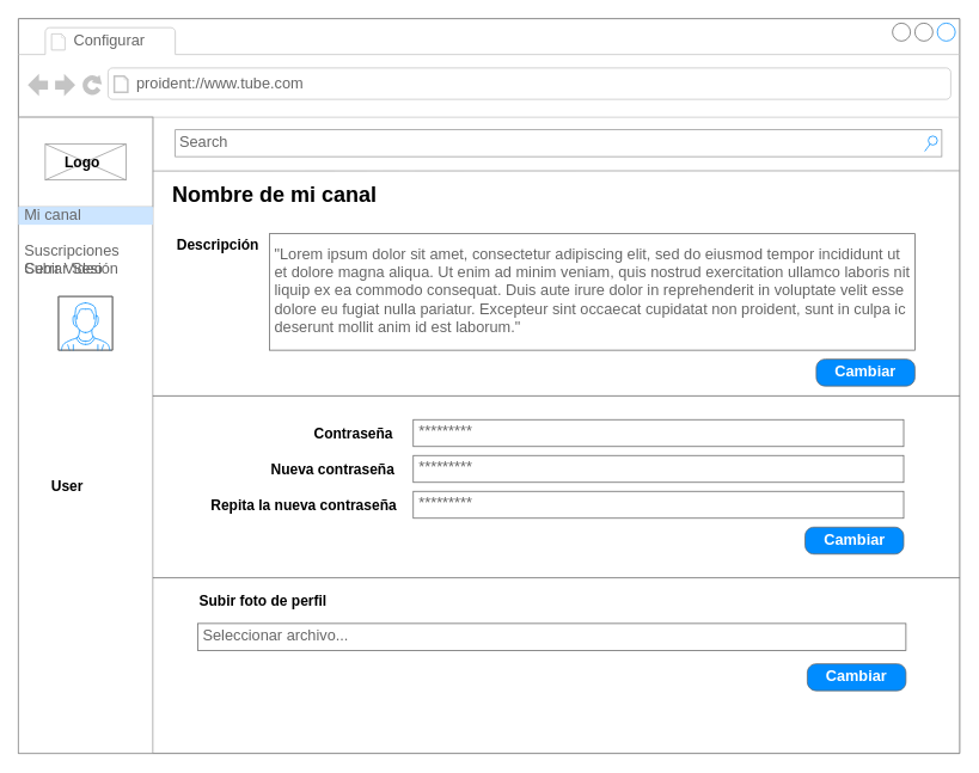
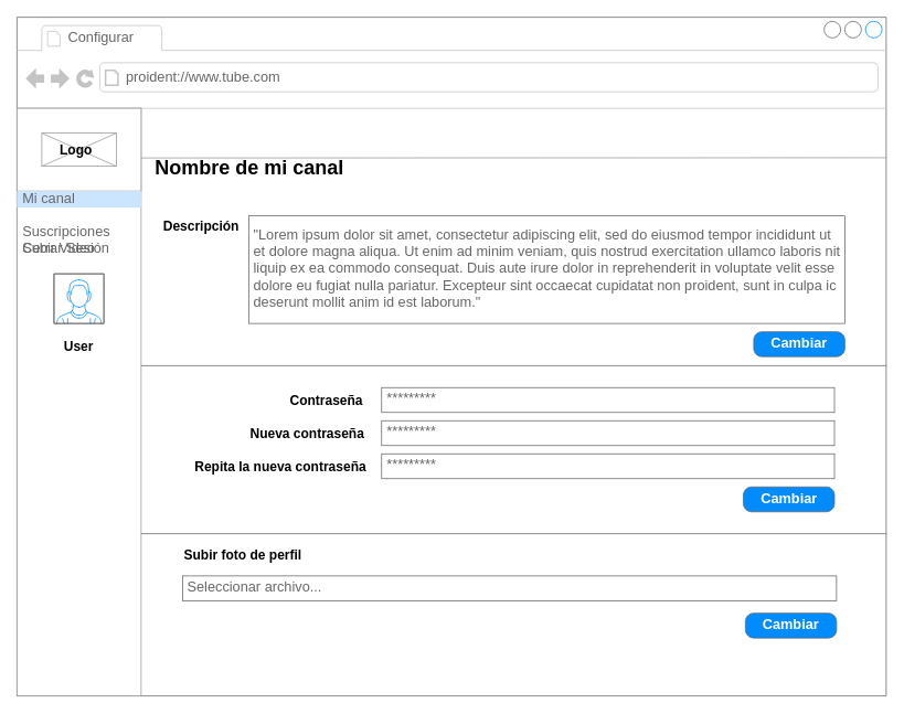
  <mxCell id="0" />
  <mxCell id="1" parent="0" />
  <mxCell id="2" value="" style="strokeWidth=1;shadow=0;dashed=0;align=center;html=1;shape=mxgraph.mockup.containers.browserWindow;rSize=0;fillColor=#ffffff;strokeColor=#666666;mainText=,;recursiveResize=0;rounded=0;labelBackgroundColor=none;fontFamily=Verdana;fontSize=12;fontColor=#000000;" parent="1" vertex="1"><mxGeometry width="1050" height="820" as="geometry" x="20" y="20" /></mxCell>
  <mxCell id="3" value="Configurar" style="strokeWidth=1;shadow=0;dashed=0;align=center;html=1;shape=mxgraph.mockup.containers.anchor;fontSize=17;fontColor=#666666;align=left;" parent="2" vertex="1"><mxGeometry x="60" y="12" width="110" height="26" as="geometry" /></mxCell>
  <mxCell id="4" value="proident://www.tube.com" style="strokeWidth=1;shadow=0;dashed=0;align=center;html=1;shape=mxgraph.mockup.containers.anchor;rSize=0;fontSize=17;fontColor=#666666;align=left;" parent="2" vertex="1"><mxGeometry x="130" y="60" width="250" height="26" as="geometry" /></mxCell>
  <mxCell id="5" value="" style="strokeWidth=1;shadow=0;dashed=0;align=center;html=1;shape=mxgraph.mockup.forms.rrect;rSize=0;strokeColor=#999999;fillColor=#ffffff;" parent="2" vertex="1"><mxGeometry y="110" width="150" height="710" as="geometry" /></mxCell>
  <mxCell id="6" value="" style="strokeWidth=1;shadow=0;dashed=0;align=center;html=1;shape=mxgraph.mockup.forms.rrect;rSize=0;strokeColor=#999999;fontColor=#008cff;fontSize=17;fillColor=#ffffff;resizeWidth=1;verticalAlign=bottom;" parent="5" vertex="1"><mxGeometry width="150" height="100" relative="1" as="geometry"><mxPoint as="offset" /></mxGeometry></mxCell>
  <mxCell id="7" value="Suscripciones" style="strokeWidth=1;shadow=0;dashed=0;align=center;html=1;shape=mxgraph.mockup.forms.anchor;fontSize=17;fontColor=#666666;align=left;spacingLeft=5;resizeWidth=1;" parent="5" vertex="1"><mxGeometry width="150" height="20" relative="1" as="geometry"><mxPoint y="140" as="offset" /></mxGeometry></mxCell>
  <mxCell id="8" value="Cerrar Sesión" style="strokeWidth=1;shadow=0;dashed=0;align=center;html=1;shape=mxgraph.mockup.forms.anchor;fontSize=17;fontColor=#666666;align=left;spacingLeft=5;resizeWidth=1;" parent="5" vertex="1"><mxGeometry width="150" height="20" relative="1" as="geometry"><mxPoint y="160" as="offset" /></mxGeometry></mxCell>
  <mxCell id="9" value="Mi canal" style="strokeWidth=1;shadow=0;dashed=0;align=center;html=1;shape=mxgraph.mockup.forms.rrect;rSize=0;fontSize=17;fontColor=#666666;align=left;spacingLeft=5;fillColor=#CCE5FF;strokeColor=none;resizeWidth=1;" parent="5" vertex="1"><mxGeometry width="150" height="20" relative="1" as="geometry"><mxPoint y="100" as="offset" /></mxGeometry></mxCell>
  <mxCell id="10" value="" style="verticalLabelPosition=bottom;shadow=0;dashed=0;align=center;html=1;verticalAlign=top;strokeWidth=1;shape=mxgraph.mockup.containers.userMale;strokeColor=#666666;strokeColor2=#008cff;fillColor=#ffffff;" parent="5" vertex="1"><mxGeometry x="45" y="200" width="60" height="60" as="geometry" /></mxCell>
  <mxCell id="11" value="Subir Video" style="text;html=1;strokeColor=none;fillColor=none;align=left;verticalAlign=middle;whiteSpace=wrap;rounded=0;fontSize=17;fontColor=#666666;" parent="5" vertex="1"><mxGeometry x="5" y="160" width="140" height="20" as="geometry" /></mxCell>
  <mxCell id="12" value="" style="verticalLabelPosition=bottom;shadow=0;dashed=0;align=center;html=1;verticalAlign=top;strokeWidth=1;shape=mxgraph.mockup.graphics.simpleIcon;strokeColor=#999999;fillColor=#ffffff;fontSize=16;" parent="5" vertex="1"><mxGeometry x="30" y="30" width="90" height="40" as="geometry" /></mxCell>
  <mxCell id="13" value="&lt;div align=&quot;center&quot;&gt;Logo&lt;/div&gt;" style="text;html=1;strokeColor=none;fillColor=none;align=left;verticalAlign=middle;whiteSpace=wrap;rounded=0;fontStyle=1;fontSize=16;" parent="5" vertex="1"><mxGeometry x="50" y="40" width="50" height="20" as="geometry" /></mxCell>
  <mxCell id="14" value="" style="endArrow=none;html=1;fontSize=16;entryX=1;entryY=0.207;entryDx=0;entryDy=0;entryPerimeter=0;strokeColor=#999999;" parent="2" target="2" edge="1"><mxGeometry width="50" height="50" relative="1" as="geometry"><mxPoint x="150" y="170" as="sourcePoint" /><mxPoint x="280" y="170" as="targetPoint" /></mxGeometry></mxCell>
- <mxCell id="15" value="Search" style="strokeWidth=1;shadow=0;dashed=0;align=center;html=1;shape=mxgraph.mockup.forms.searchBox;strokeColor=#999999;mainText=;fillColor=#ffffff;strokeColor2=#008cff;fontColor=#666666;fontSize=17;align=left;spacingLeft=3;" parent="2" vertex="1"><mxGeometry x="175" y="124" width="855" height="30" as="geometry" /></mxCell>
- <mxCell id="16" value="Nombre de mi canal" style="text;html=1;strokeColor=none;fillColor=none;align=left;verticalAlign=middle;whiteSpace=wrap;rounded=0;fontStyle=1;fontSize=24;" parent="2" vertex="1"><mxGeometry x="170" y="187" width="275" height="20" as="geometry" /></mxCell>
+ <mxCell id="16" value="Nombre de mi canal" style="text;html=1;strokeColor=none;fillColor=none;align=left;verticalAlign=middle;whiteSpace=wrap;rounded=0;fontStyle=1;fontSize=24;" parent="2" vertex="1"><mxGeometry x="165" y="172" width="275" height="20" as="geometry" /></mxCell>
  <mxCell id="17" value="&lt;div align=&quot;justify&quot;&gt;&quot;Lorem ipsum dolor sit amet, consectetur adipiscing elit, sed do eiusmod tempor incididunt ut &lt;br&gt;&lt;/div&gt;&lt;div align=&quot;justify&quot;&gt;et dolore magna aliqua. Ut enim ad minim veniam, quis nostrud exercitation ullamco laboris nit&lt;br&gt;&lt;/div&gt;&lt;div align=&quot;justify&quot;&gt;liquip ex ea commodo consequat. Duis aute irure dolor in reprehenderit in voluptate velit esse&lt;br&gt;&lt;/div&gt;&lt;div align=&quot;justify&quot;&gt;dolore eu fugiat nulla pariatur. Excepteur sint occaecat cupidatat non proident, sunt in culpa ic &lt;br&gt;&lt;/div&gt;&lt;div align=&quot;justify&quot;&gt;deserunt mollit anim id est laborum.&quot;&lt;/div&gt;" style="strokeWidth=1;shadow=0;dashed=0;align=center;html=1;shape=mxgraph.mockup.text.textBox;fillColor=#ffffff;fontColor=#666666;align=left;fontSize=17;spacingLeft=4;spacingTop=-3;strokeColor=#666666;mainText=;labelBackgroundColor=none;" parent="2" vertex="1"><mxGeometry x="280" y="240" width="720" height="130" as="geometry" /></mxCell>
  <mxCell id="18" value="&lt;font style=&quot;font-size: 16px&quot;&gt;Descripción&lt;/font&gt;" style="text;html=1;strokeColor=none;fillColor=none;align=left;verticalAlign=middle;whiteSpace=wrap;rounded=0;fontStyle=1;fontSize=24;" parent="2" vertex="1"><mxGeometry x="175" y="240" width="275" height="20" as="geometry" /></mxCell>
  <mxCell id="19" value="Cambiar" style="strokeWidth=1;shadow=0;dashed=0;align=center;html=1;shape=mxgraph.mockup.buttons.button;strokeColor=#666666;fontColor=#ffffff;mainText=;buttonStyle=round;fontSize=17;fontStyle=1;fillColor=#008cff;whiteSpace=wrap;labelBackgroundColor=none;" parent="2" vertex="1"><mxGeometry x="890" y="380" width="110" height="30" as="geometry" /></mxCell>
  <mxCell id="20" value="" style="line;strokeWidth=1;fillColor=none;align=left;verticalAlign=middle;spacingTop=-1;spacingLeft=3;spacingRight=3;rotatable=0;labelPosition=right;points=[];portConstraint=eastwest;fontSize=12;labelBackgroundColor=none;strokeColor=#666666;" parent="2" vertex="1"><mxGeometry x="150" y="417" width="900" height="8" as="geometry" /></mxCell>
  <mxCell id="21" value="Contraseña" style="text;html=1;strokeColor=none;fillColor=none;align=left;verticalAlign=middle;whiteSpace=wrap;rounded=0;fontStyle=1;fontSize=16;" parent="2" vertex="1"><mxGeometry x="327.5" y="452.5" width="275" height="20" as="geometry" /></mxCell>
  <mxCell id="22" value="Nueva contraseña" style="text;html=1;strokeColor=none;fillColor=none;align=left;verticalAlign=middle;whiteSpace=wrap;rounded=0;fontStyle=1;fontSize=16;" parent="2" vertex="1"><mxGeometry x="280" y="492.5" width="275" height="20" as="geometry" /></mxCell>
  <mxCell id="23" value="Repita la nueva contraseña" style="text;html=1;strokeColor=none;fillColor=none;align=left;verticalAlign=middle;whiteSpace=wrap;rounded=0;fontStyle=1;fontSize=16;" parent="2" vertex="1"><mxGeometry x="212.5" y="532.5" width="275" height="20" as="geometry" /></mxCell>
  <mxCell id="24" value="*********" style="strokeWidth=1;shadow=0;dashed=0;align=center;html=1;shape=mxgraph.mockup.text.textBox;fillColor=#ffffff;fontColor=#666666;align=left;fontSize=17;spacingLeft=4;spacingTop=-3;strokeColor=#666666;mainText=;labelBackgroundColor=none;" parent="2" vertex="1"><mxGeometry x="440.5" y="447.5" width="547" height="30" as="geometry" /></mxCell>
  <mxCell id="25" value="*********" style="strokeWidth=1;shadow=0;dashed=0;align=center;html=1;shape=mxgraph.mockup.text.textBox;fillColor=#ffffff;fontColor=#666666;align=left;fontSize=17;spacingLeft=4;spacingTop=-3;strokeColor=#666666;mainText=;labelBackgroundColor=none;" parent="2" vertex="1"><mxGeometry x="440.5" y="487.5" width="547" height="30" as="geometry" /></mxCell>
  <mxCell id="26" value="*********" style="strokeWidth=1;shadow=0;dashed=0;align=center;html=1;shape=mxgraph.mockup.text.textBox;fillColor=#ffffff;fontColor=#666666;align=left;fontSize=17;spacingLeft=4;spacingTop=-3;strokeColor=#666666;mainText=;labelBackgroundColor=none;" parent="2" vertex="1"><mxGeometry x="440.5" y="527.5" width="547" height="30" as="geometry" /></mxCell>
  <mxCell id="27" value="Cambiar" style="strokeWidth=1;shadow=0;dashed=0;align=center;html=1;shape=mxgraph.mockup.buttons.button;strokeColor=#666666;fontColor=#ffffff;mainText=;buttonStyle=round;fontSize=17;fontStyle=1;fillColor=#008cff;whiteSpace=wrap;labelBackgroundColor=none;" parent="2" vertex="1"><mxGeometry x="877.5" y="567.5" width="110" height="30" as="geometry" /></mxCell>
  <mxCell id="28" value="" style="line;strokeWidth=1;fillColor=none;align=left;verticalAlign=middle;spacingTop=-1;spacingLeft=3;spacingRight=3;rotatable=0;labelPosition=right;points=[];portConstraint=eastwest;fontSize=12;labelBackgroundColor=none;strokeColor=#666666;" parent="2" vertex="1"><mxGeometry x="150" y="620" width="900" height="8" as="geometry" /></mxCell>
  <mxCell id="29" value="Subir foto de perfil" style="text;html=1;strokeColor=none;fillColor=none;align=left;verticalAlign=middle;whiteSpace=wrap;rounded=0;fontStyle=1;fontSize=16;" parent="2" vertex="1"><mxGeometry x="200" y="640" width="275" height="20" as="geometry" /></mxCell>
  <mxCell id="30" value="Seleccionar archivo..." style="strokeWidth=1;shadow=0;dashed=0;align=center;html=1;shape=mxgraph.mockup.text.textBox;fillColor=#ffffff;fontColor=#666666;align=left;fontSize=17;spacingLeft=4;spacingTop=-3;strokeColor=#666666;mainText=;labelBackgroundColor=none;" parent="2" vertex="1"><mxGeometry x="200" y="675" width="790" height="30" as="geometry" /></mxCell>
  <mxCell id="31" value="Cambiar" style="strokeWidth=1;shadow=0;dashed=0;align=center;html=1;shape=mxgraph.mockup.buttons.button;strokeColor=#666666;fontColor=#ffffff;mainText=;buttonStyle=round;fontSize=17;fontStyle=1;fillColor=#008cff;whiteSpace=wrap;labelBackgroundColor=none;" parent="2" vertex="1"><mxGeometry x="880" y="720" width="110" height="30" as="geometry" /></mxCell>
- <mxCell id="32" value="&lt;font style=&quot;font-size: 16px&quot;&gt;User&lt;/font&gt;" style="text;html=1;strokeColor=none;fillColor=none;align=left;verticalAlign=middle;whiteSpace=wrap;rounded=0;fontStyle=1;fontSize=24;" vertex="1" parent="2"><mxGeometry x="35" y="510" width="40" height="20" as="geometry" /></mxCell>
+ <mxCell id="32" value="&lt;font style=&quot;font-size: 16px&quot;&gt;User&lt;/font&gt;" style="text;html=1;strokeColor=none;fillColor=none;align=left;verticalAlign=middle;whiteSpace=wrap;rounded=0;fontStyle=1;fontSize=24;" vertex="1" parent="2"><mxGeometry x="55" y="385" width="40" height="20" as="geometry" /></mxCell>
